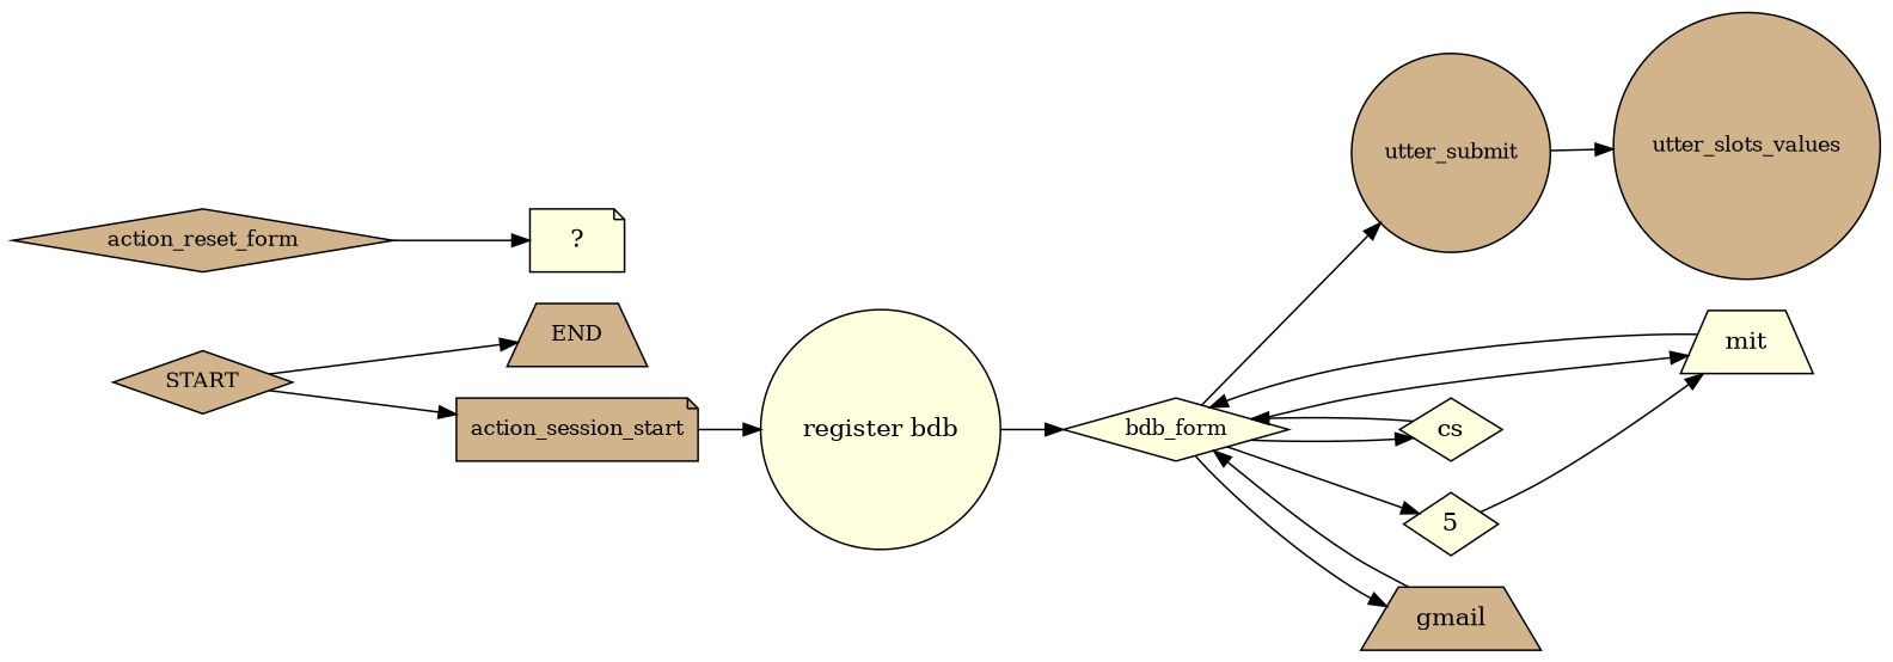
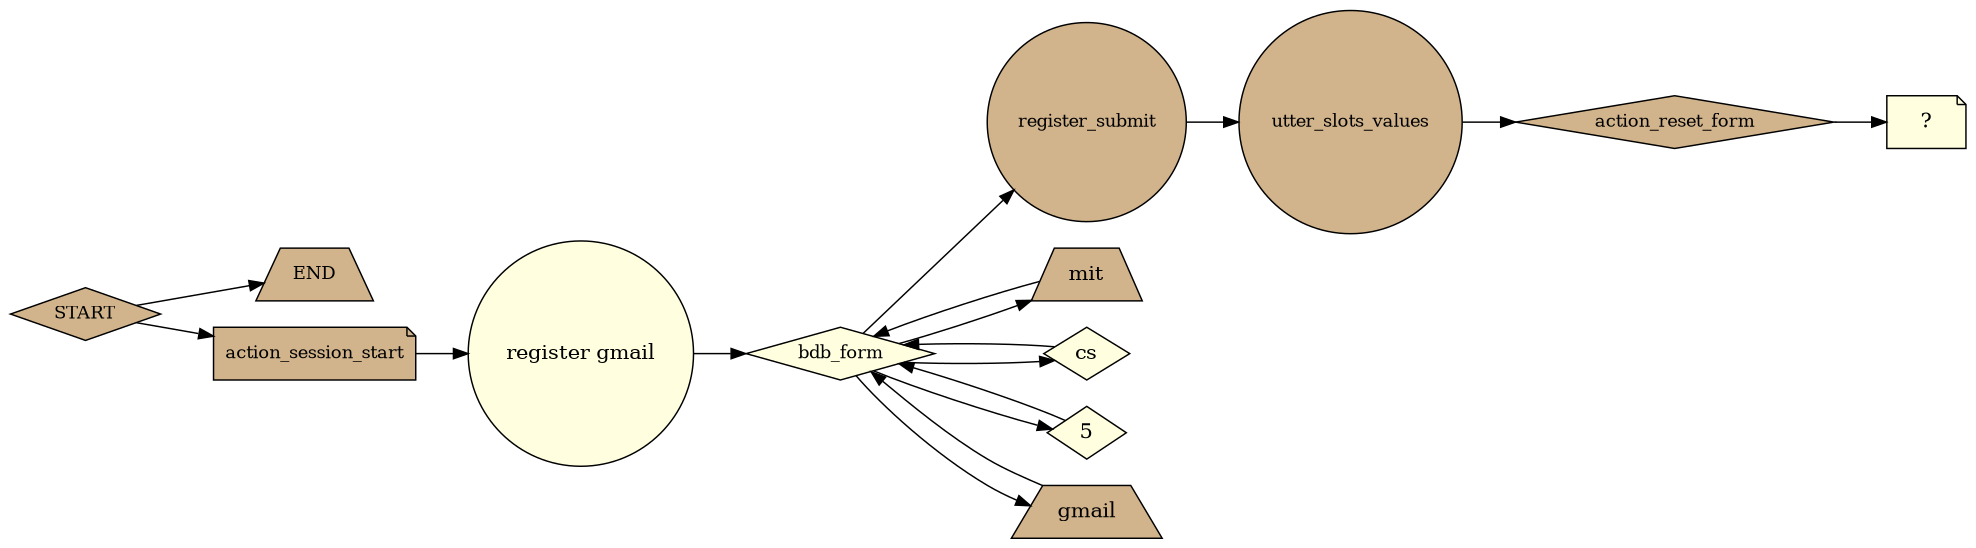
  digraph {
    rankdir=LR
    node [fillcolor=tan fontsize=12 shape=diamond style=filled]
    n1 [label=START]
    n2 [label=END shape=trapezium]
    n3 [label=action_session_start shape=note]
-   n4 [fillcolor=lightyellow label="register bdb" shape=circle fontsize=""]
+   n4 [fillcolor=lightyellow label="register gmail" shape=circle fontsize=""]
    n5 [fillcolor=lightyellow label=bdb_form]
-   n6 [label=utter_submit shape=circle]
-   n7 [fillcolor=lightyellow label=mit shape=trapezium fontsize=""]
+   n6 [label=register_submit shape=circle]
+   n7 [label=mit shape=trapezium fontsize=""]
    n8 [fillcolor=lightyellow label=cs fontsize=""]
    n9 [fillcolor=lightyellow label=5 fontsize=""]
    n10 [label=gmail shape=trapezium fontsize=""]
    n11 [label=utter_slots_values shape=circle]
    n12 [label=action_reset_form]
    n13 [fillcolor=lightyellow label="  ?  " shape=note fontsize=""]
    n1 -> n2
    n1 -> n3
    n3 -> n4
    n4 -> n5
    n5 -> n6
    n5 -> n7
    n5 -> n8
    n5 -> n9
    n5 -> n10
    n6 -> n11
    n7 -> n5
    n8 -> n5
-   n9 -> n7
+   n9 -> n5
    n10 -> n5
+   n11 -> n12
    n12 -> n13
  }
